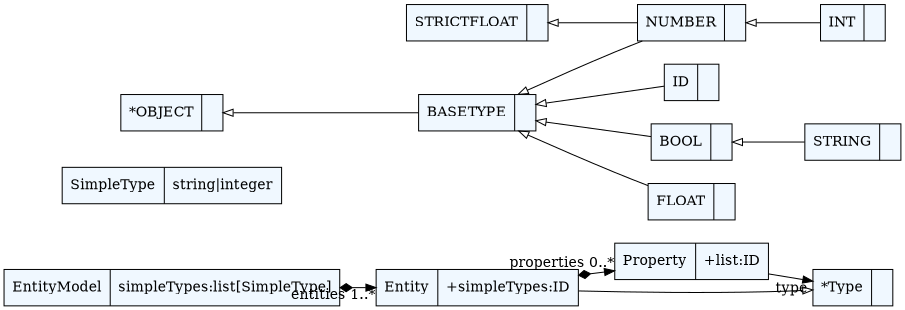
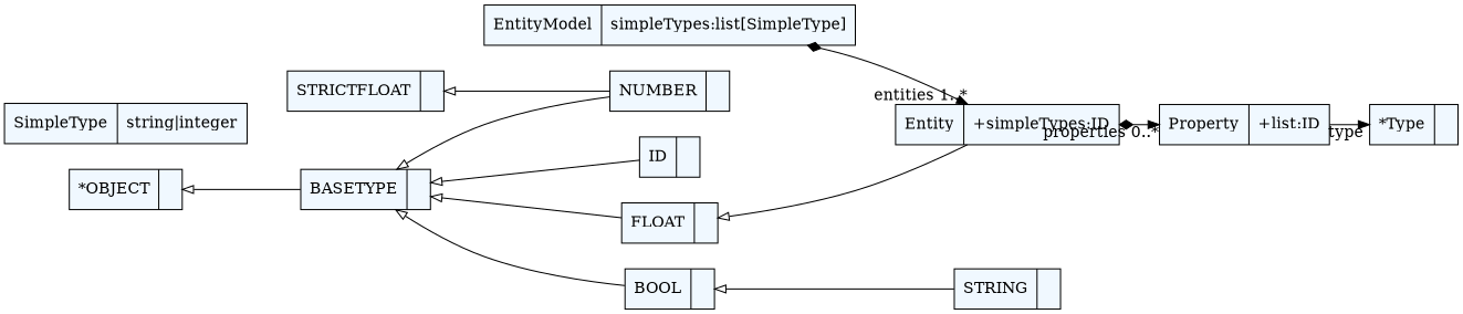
  digraph {
    fontname="Bitstream Vera Sans"
    fontsize=8
    nodesep=0.3
    rankdir=LR
    node [fillcolor=aliceblue shape=record style=filled]
    edge [arrowtail=empty dir=back]
    n1 [label="{EntityModel|simpleTypes:list[SimpleType]\l}"]
    n2 [label="{Entity|+simpleTypes:ID\l}"]
    n3 [label="{Property|+list:ID\l}"]
    n4 [label="{*Type|}"]
    n5 [label="{SimpleType|string\|integer}"]
    n6 [label="{ID|}"]
    n7 [label="{STRING|}"]
    n8 [label="{BOOL|}"]
-   n9 [label="{INT|}"]
    n10 [label="{FLOAT|}"]
    n11 [label="{STRICTFLOAT|}"]
    n12 [label="{NUMBER|}"]
    n13 [label="{BASETYPE|}"]
    n14 [label="{*OBJECT|}"]
    n1 -> n2 [arrowtail=diamond dir=both headlabel="entities 1..*"]
    n2 -> n3 [arrowtail=diamond dir=both headlabel="properties 0..*"]
    n3 -> n4 [dir=black headlabel="type "]
-   n4 -> n2
+   n10 -> n2
    n8 -> n7
    n11 -> n12
-   n12 -> n9
    n13 -> n6
    n13 -> n8
    n13 -> n10
    n13 -> n12
    n14 -> n13
  }
